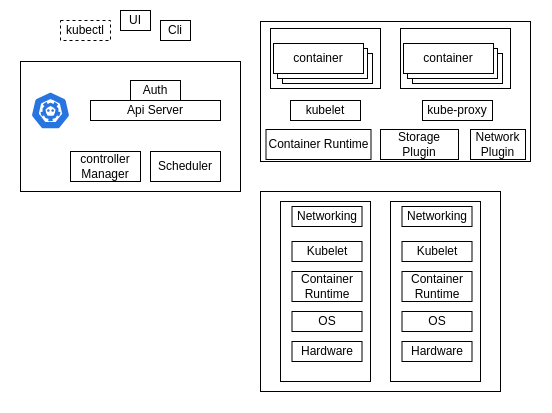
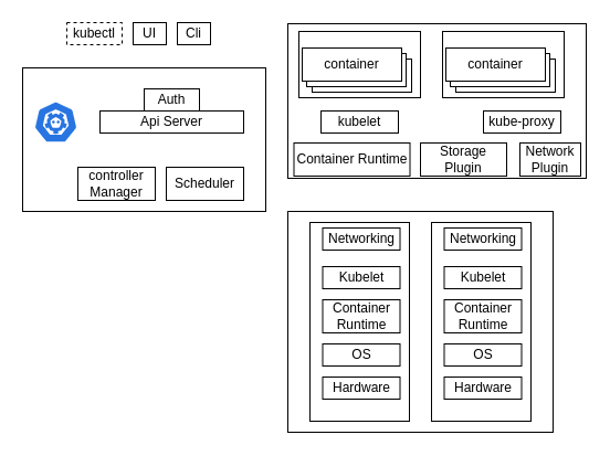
  <mxCell id="0" />
  <mxCell id="1" parent="0" />
  <mxCell id="2" value="kubectl" style="rounded=0;whiteSpace=wrap;html=1;dashed=1;" vertex="1" parent="1"><mxGeometry x="60" y="20" width="50" height="20" as="geometry" /></mxCell>
- <mxCell id="3" value="UI" style="rounded=0;whiteSpace=wrap;html=1;" vertex="1" parent="1"><mxGeometry x="120" y="10" width="30" height="20" as="geometry" /></mxCell>
+ <mxCell id="3" value="UI" style="rounded=0;whiteSpace=wrap;html=1;" vertex="1" parent="1"><mxGeometry x="120" y="20" width="30" height="20" as="geometry" /></mxCell>
  <mxCell id="4" value="Cli" style="rounded=0;whiteSpace=wrap;html=1;" vertex="1" parent="1"><mxGeometry x="160" y="20" width="30" height="20" as="geometry" /></mxCell>
  <mxCell id="5" value="" style="rounded=0;whiteSpace=wrap;html=1;" vertex="1" parent="1"><mxGeometry x="20" y="61" width="220" height="130" as="geometry" /></mxCell>
  <mxCell id="6" value="Auth" style="rounded=0;whiteSpace=wrap;html=1;" vertex="1" parent="1"><mxGeometry x="130" y="80" width="50" height="20" as="geometry" /></mxCell>
  <mxCell id="7" value="Api Server" style="rounded=0;whiteSpace=wrap;html=1;" vertex="1" parent="1"><mxGeometry x="90" y="100" width="130" height="20" as="geometry" /></mxCell>
  <mxCell id="8" value="" style="sketch=0;html=1;dashed=0;whitespace=wrap;fillColor=#2875E2;strokeColor=#ffffff;points=[[0.005,0.63,0],[0.1,0.2,0],[0.9,0.2,0],[0.5,0,0],[0.995,0.63,0],[0.72,0.99,0],[0.5,1,0],[0.28,0.99,0]];shape=mxgraph.kubernetes.icon;prIcon=etcd" vertex="1" parent="1"><mxGeometry x="30" y="91" width="40" height="38" as="geometry" /></mxCell>
  <mxCell id="9" value="controller Manager" style="rounded=0;whiteSpace=wrap;html=1;" vertex="1" parent="1"><mxGeometry x="70" y="151" width="70" height="30" as="geometry" /></mxCell>
  <mxCell id="10" value="Scheduler" style="rounded=0;whiteSpace=wrap;html=1;" vertex="1" parent="1"><mxGeometry x="150" y="151" width="70" height="30" as="geometry" /></mxCell>
  <mxCell id="11" value="" style="rounded=0;whiteSpace=wrap;html=1;" vertex="1" parent="1"><mxGeometry x="260" y="21" width="270" height="140" as="geometry" /></mxCell>
  <mxCell id="12" value="kubelet" style="rounded=0;whiteSpace=wrap;html=1;" vertex="1" parent="1"><mxGeometry x="290" y="100" width="70" height="20" as="geometry" /></mxCell>
- <mxCell id="13" value="kube-proxy" style="rounded=0;whiteSpace=wrap;html=1;" vertex="1" parent="1"><mxGeometry x="422" y="100" width="70" height="20" as="geometry" /></mxCell>
+ <mxCell id="13" value="kube-proxy" style="rounded=0;whiteSpace=wrap;html=1;" vertex="1" parent="1"><mxGeometry x="437" y="100" width="70" height="20" as="geometry" /></mxCell>
  <mxCell id="14" value="" style="rounded=0;whiteSpace=wrap;html=1;" vertex="1" parent="1"><mxGeometry x="270" y="28" width="110" height="60" as="geometry" /></mxCell>
  <mxCell id="15" value="container" style="rounded=0;whiteSpace=wrap;html=1;" vertex="1" parent="1"><mxGeometry x="282" y="53" width="90" height="30" as="geometry" /></mxCell>
  <mxCell id="16" value="container" style="rounded=0;whiteSpace=wrap;html=1;" vertex="1" parent="1"><mxGeometry x="277" y="48" width="90" height="30" as="geometry" /></mxCell>
  <mxCell id="17" value="container" style="rounded=0;whiteSpace=wrap;html=1;" vertex="1" parent="1"><mxGeometry x="273" y="43" width="90" height="30" as="geometry" /></mxCell>
  <mxCell id="18" value="" style="rounded=0;whiteSpace=wrap;html=1;" vertex="1" parent="1"><mxGeometry x="400" y="28" width="110" height="60" as="geometry" /></mxCell>
  <mxCell id="19" value="container" style="rounded=0;whiteSpace=wrap;html=1;" vertex="1" parent="1"><mxGeometry x="412" y="53" width="90" height="30" as="geometry" /></mxCell>
  <mxCell id="20" value="container" style="rounded=0;whiteSpace=wrap;html=1;" vertex="1" parent="1"><mxGeometry x="407" y="48" width="90" height="30" as="geometry" /></mxCell>
  <mxCell id="21" value="container" style="rounded=0;whiteSpace=wrap;html=1;" vertex="1" parent="1"><mxGeometry x="403" y="43" width="90" height="30" as="geometry" /></mxCell>
  <mxCell id="22" value="Container Runtime" style="rounded=0;whiteSpace=wrap;html=1;" vertex="1" parent="1"><mxGeometry x="265.5" y="129" width="105" height="30" as="geometry" /></mxCell>
  <mxCell id="23" value="Storage Plugin" style="rounded=0;whiteSpace=wrap;html=1;" vertex="1" parent="1"><mxGeometry x="380" y="129" width="78" height="30" as="geometry" /></mxCell>
  <mxCell id="24" value="Network&lt;br&gt;Plugin" style="rounded=0;whiteSpace=wrap;html=1;" vertex="1" parent="1"><mxGeometry x="470" y="129" width="55" height="30" as="geometry" /></mxCell>
  <mxCell id="25" value="" style="rounded=0;whiteSpace=wrap;html=1;" vertex="1" parent="1"><mxGeometry x="260" y="191" width="240" height="200" as="geometry" /></mxCell>
  <mxCell id="26" value="" style="rounded=0;whiteSpace=wrap;html=1;" vertex="1" parent="1"><mxGeometry x="280" y="201" width="90" height="180" as="geometry" /></mxCell>
  <mxCell id="27" value="Networking" style="rounded=0;whiteSpace=wrap;html=1;" vertex="1" parent="1"><mxGeometry x="291.5" y="206" width="70" height="20" as="geometry" /></mxCell>
  <mxCell id="28" value="Kubelet" style="rounded=0;whiteSpace=wrap;html=1;" vertex="1" parent="1"><mxGeometry x="291.5" y="241" width="70" height="20" as="geometry" /></mxCell>
  <mxCell id="29" value="Container Runtime" style="rounded=0;whiteSpace=wrap;html=1;" vertex="1" parent="1"><mxGeometry x="291.5" y="271" width="70" height="30" as="geometry" /></mxCell>
  <mxCell id="30" value="OS" style="rounded=0;whiteSpace=wrap;html=1;" vertex="1" parent="1"><mxGeometry x="291.5" y="311" width="70" height="20" as="geometry" /></mxCell>
  <mxCell id="31" value="Hardware" style="rounded=0;whiteSpace=wrap;html=1;" vertex="1" parent="1"><mxGeometry x="291.5" y="341" width="70" height="20" as="geometry" /></mxCell>
  <mxCell id="32" value="" style="rounded=0;whiteSpace=wrap;html=1;" vertex="1" parent="1"><mxGeometry x="390" y="201" width="90" height="180" as="geometry" /></mxCell>
  <mxCell id="33" value="Networking" style="rounded=0;whiteSpace=wrap;html=1;" vertex="1" parent="1"><mxGeometry x="401.5" y="206" width="70" height="20" as="geometry" /></mxCell>
  <mxCell id="34" value="Kubelet" style="rounded=0;whiteSpace=wrap;html=1;" vertex="1" parent="1"><mxGeometry x="401.5" y="241" width="70" height="20" as="geometry" /></mxCell>
  <mxCell id="35" value="Container Runtime" style="rounded=0;whiteSpace=wrap;html=1;" vertex="1" parent="1"><mxGeometry x="401.5" y="271" width="70" height="30" as="geometry" /></mxCell>
  <mxCell id="36" value="OS" style="rounded=0;whiteSpace=wrap;html=1;" vertex="1" parent="1"><mxGeometry x="401.5" y="311" width="70" height="20" as="geometry" /></mxCell>
  <mxCell id="37" value="Hardware" style="rounded=0;whiteSpace=wrap;html=1;" vertex="1" parent="1"><mxGeometry x="401.5" y="341" width="70" height="20" as="geometry" /></mxCell>
